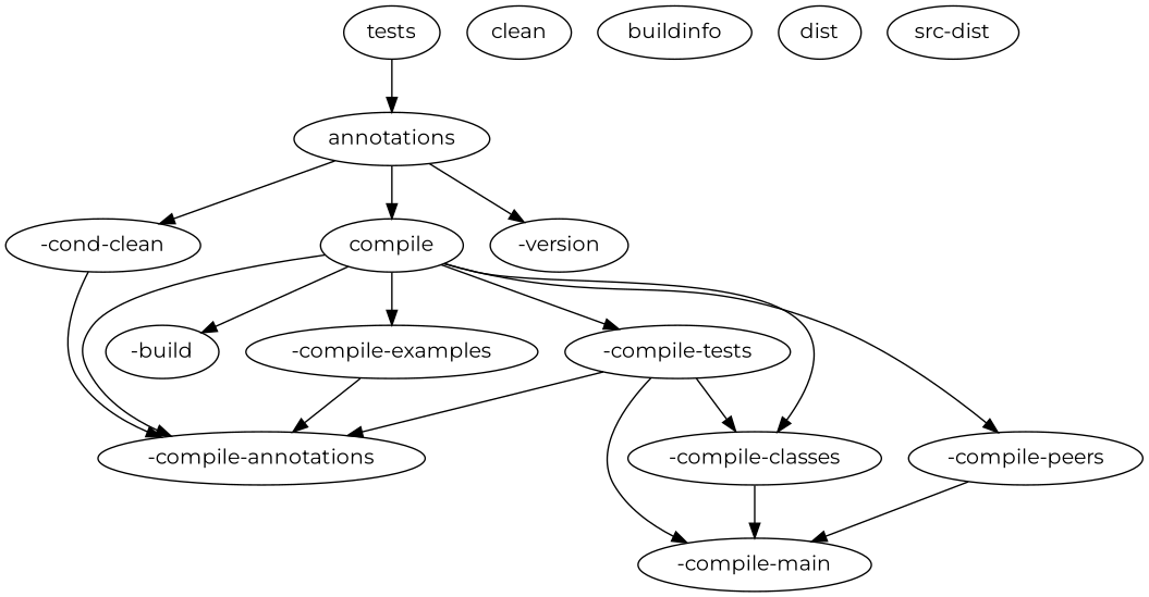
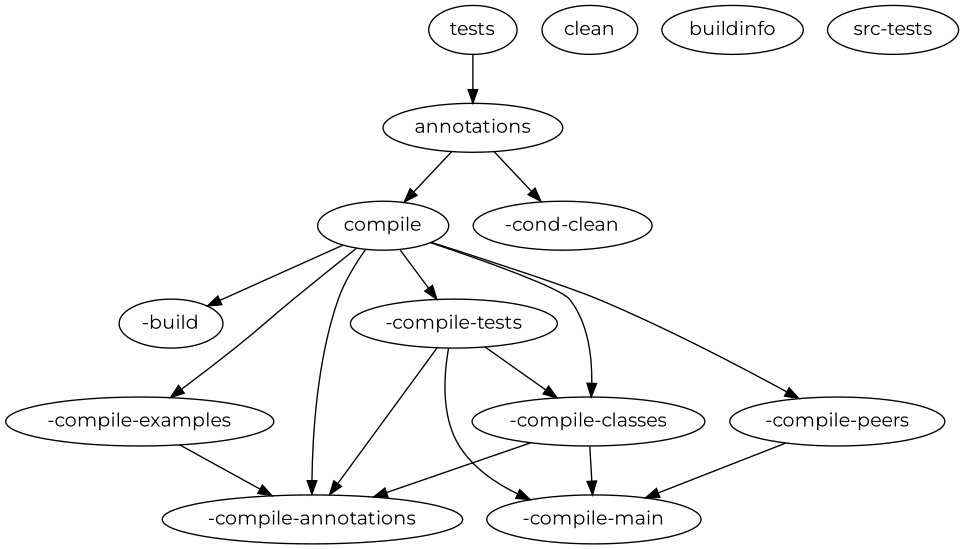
  digraph {
    fontname=Montserrat
    node [fontname=Montserrat]
    edge [fontname=Montserrat]
    n1 [label="-build"]
    compile
    "-compile-annotations"
    "-compile-peers"
    "-compile-classes"
    "-compile-tests"
    "-compile-examples"
    "-compile-main"
    n9 [label=annotations]
-   "-version"
    "-cond-clean"
    clean
    buildinfo
-   dist
-   "src-dist"
+   "src-dist" [label="src-tests"]
    n16 [label=tests]
    compile -> n1
    compile -> "-compile-annotations"
    compile -> "-compile-peers"
    compile -> "-compile-classes"
    compile -> "-compile-tests"
    compile -> "-compile-examples"
    "-compile-peers" -> "-compile-main"
-   "-cond-clean" -> "-compile-annotations"
+   "-compile-classes" -> "-compile-annotations"
    "-compile-classes" -> "-compile-main"
    "-compile-tests" -> "-compile-annotations"
    "-compile-tests" -> "-compile-classes"
    "-compile-tests" -> "-compile-main"
    "-compile-examples" -> "-compile-annotations"
    n9 -> compile
-   n9 -> "-version"
    n9 -> "-cond-clean"
    n16 -> n9
  }
